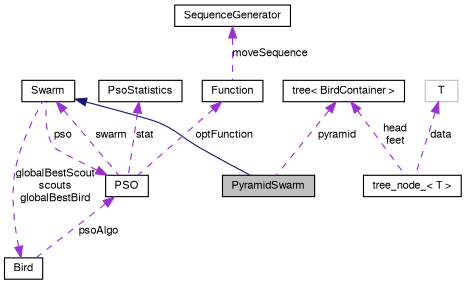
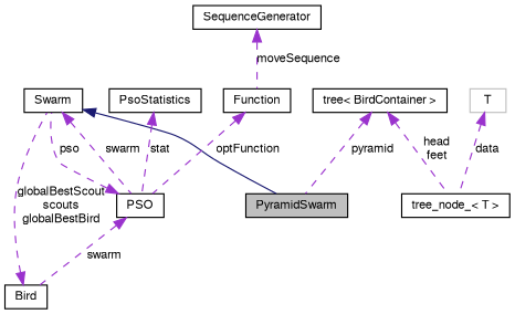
  digraph {
    node [color=black fontname=FreeSans fontsize=10 shape=record]
    edge [color=darkorchid3 dir=back fontname=FreeSans fontsize=10 labelfontname=FreeSans labelfontsize=10 style=dashed]
    n1 [fillcolor=grey75 fontcolor=black height=0.2 label=PyramidSwarm style=filled width=0.4]
    n2 [height=0.2 label=Swarm width=0.4]
    n3 [height=0.2 label=PSO width=0.4]
    n4 [height=0.2 label=Bird width=0.4]
    n5 [height=0.2 label=PsoStatistics width=0.4]
    n6 [height=0.2 label=Function width=0.4]
    n7 [height=0.2 label=SequenceGenerator width=0.4]
    n8 [height=0.2 label="tree\< BirdContainer \>" width=0.4]
    n9 [height=0.2 label="tree_node_\< T \>" width=0.4]
    n10 [color=grey75 height=0.2 label=T width=0.4]
    n2 -> n1 [color=midnightblue style=solid]
    n2 -> n3 [label=swarm]
    n3 -> n2 [label=pso]
-   n3 -> n4 [label=psoAlgo]
+   n3 -> n4 [label=swarm]
    n4 -> n2 [label="globalBestScout\nscouts\nglobalBestBird"]
    n5 -> n3 [label=stat]
    n6 -> n3 [label=optFunction]
    n7 -> n6 [label=moveSequence]
    n8 -> n1 [label=pyramid]
    n8 -> n9 [label="head\nfeet"]
    n10 -> n9 [label=data]
  }
